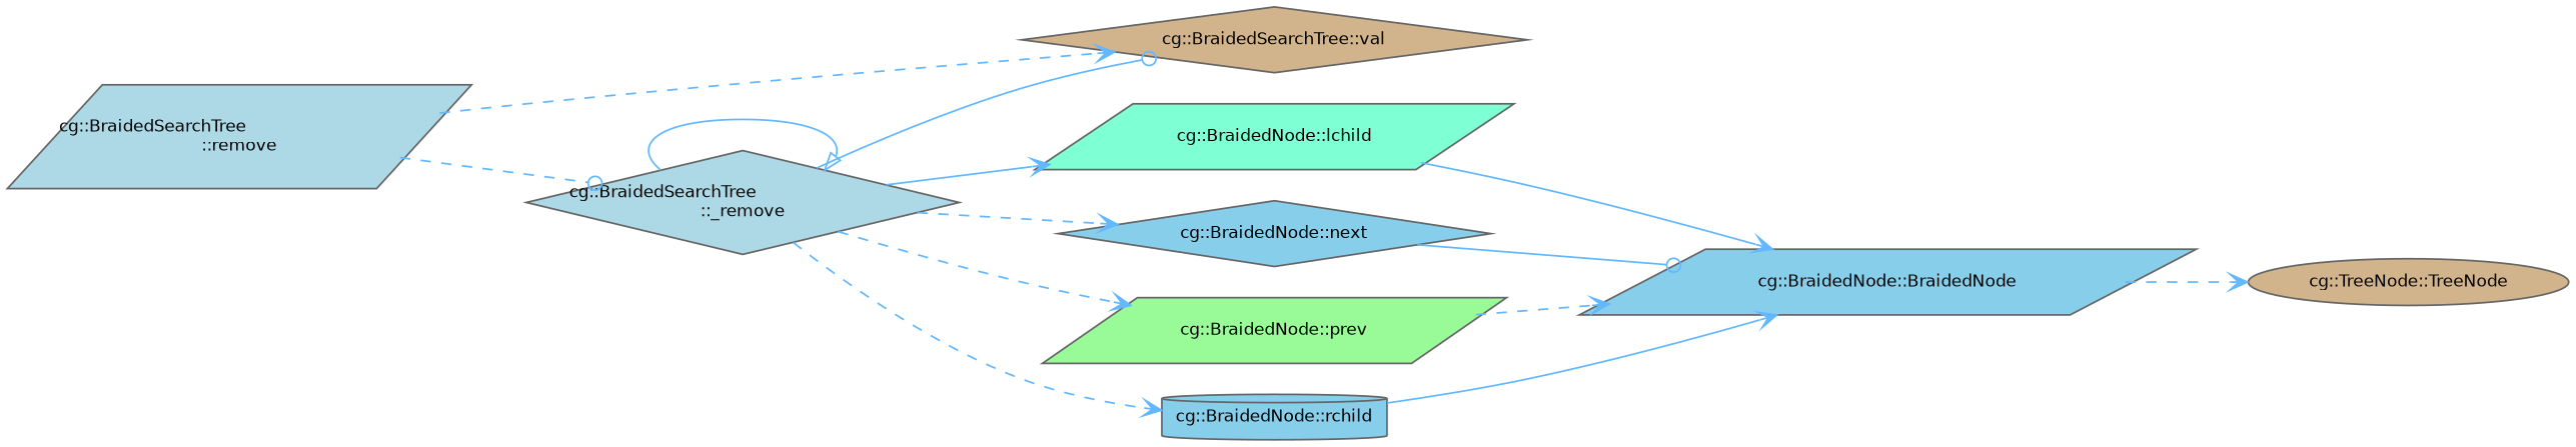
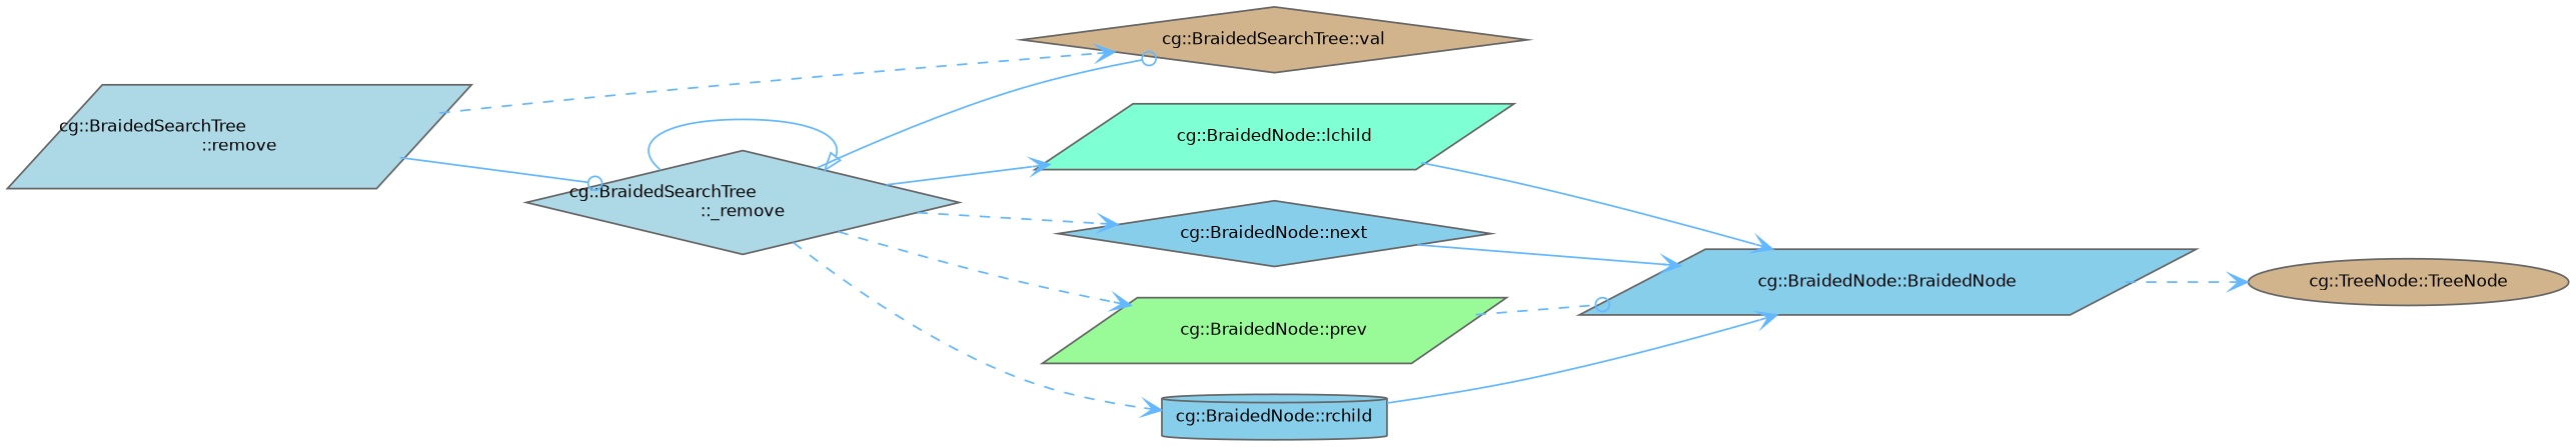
  digraph {
    rankdir=LR
    node [color=grey40 fillcolor=skyblue fontname=Helvetica fontsize=10 shape=parallelogram style=filled]
    edge [arrowhead=vee color=steelblue1 fontname=Helvetica fontsize=10 labelfontname=Helvetica labelfontsize=10 style=dashed]
    n1 [color=gray40 fillcolor=lightblue fontcolor=black height=0.2 label="cg::BraidedSearchTree\l::remove" width=0.4]
    n2 [fillcolor=lightblue height=0.2 label="cg::BraidedSearchTree\l::_remove" shape=diamond width=0.4]
    n3 [fillcolor=tan height=0.2 label="cg::BraidedSearchTree::val" shape=diamond width=0.4]
    n4 [fillcolor=aquamarine height=0.2 label="cg::BraidedNode::lchild" width=0.4]
    n5 [height=0.2 label="cg::BraidedNode::next" shape=diamond width=0.4]
    n6 [fillcolor=palegreen height=0.2 label="cg::BraidedNode::prev" width=0.4]
    n7 [height=0.2 label="cg::BraidedNode::rchild" shape=cylinder width=0.4]
    n8 [height=0.2 label="cg::BraidedNode::BraidedNode" width=0.4]
    n9 [fillcolor=tan height=0.2 label="cg::TreeNode::TreeNode" shape=ellipse width=0.4]
-   n1 -> n2 [arrowhead=odot]
+   n1 -> n2 [arrowhead=odot style=solid]
    n1 -> n3
    n2 -> n2 [arrowhead=onormal style=solid]
    n2 -> n3 [arrowhead=odot style=solid]
    n2 -> n4 [style=solid]
    n2 -> n5
    n2 -> n6
    n2 -> n7
    n4 -> n8 [style=solid]
-   n5 -> n8 [arrowhead=odot style=solid]
-   n6 -> n8
+   n5 -> n8 [style=solid]
+   n6 -> n8 [arrowhead=odot]
    n7 -> n8 [style=solid]
    n8 -> n9
  }
